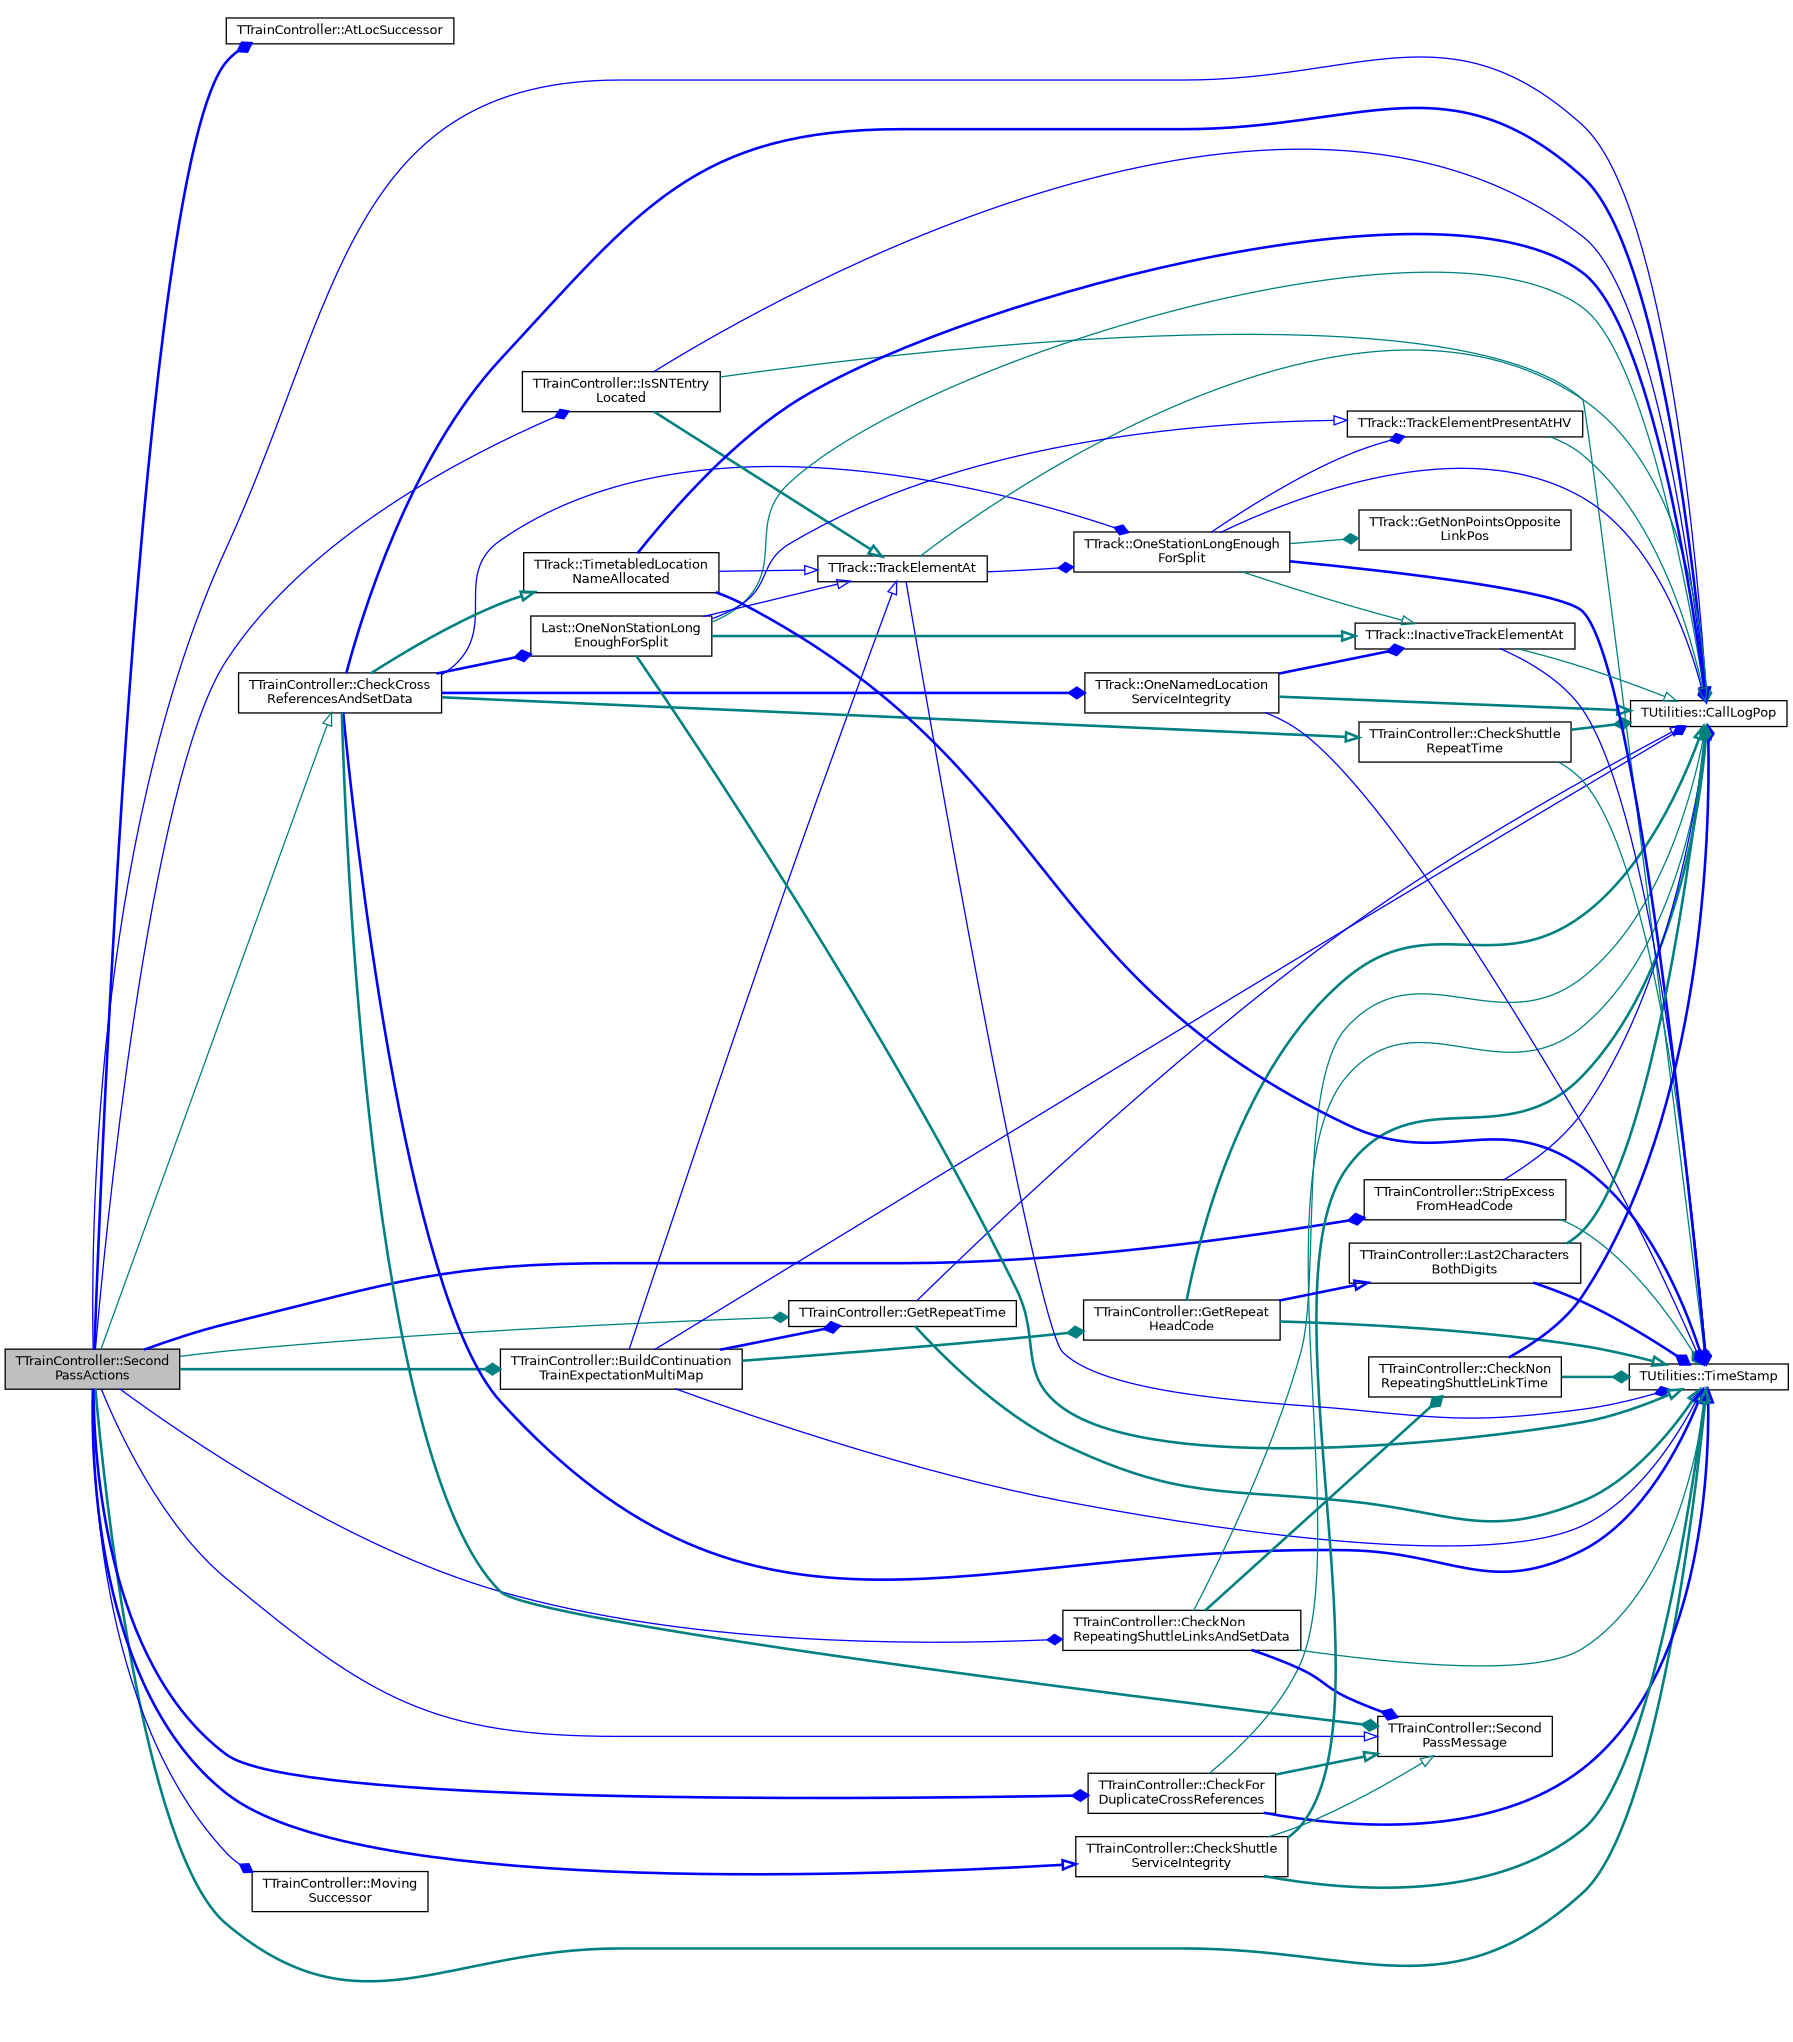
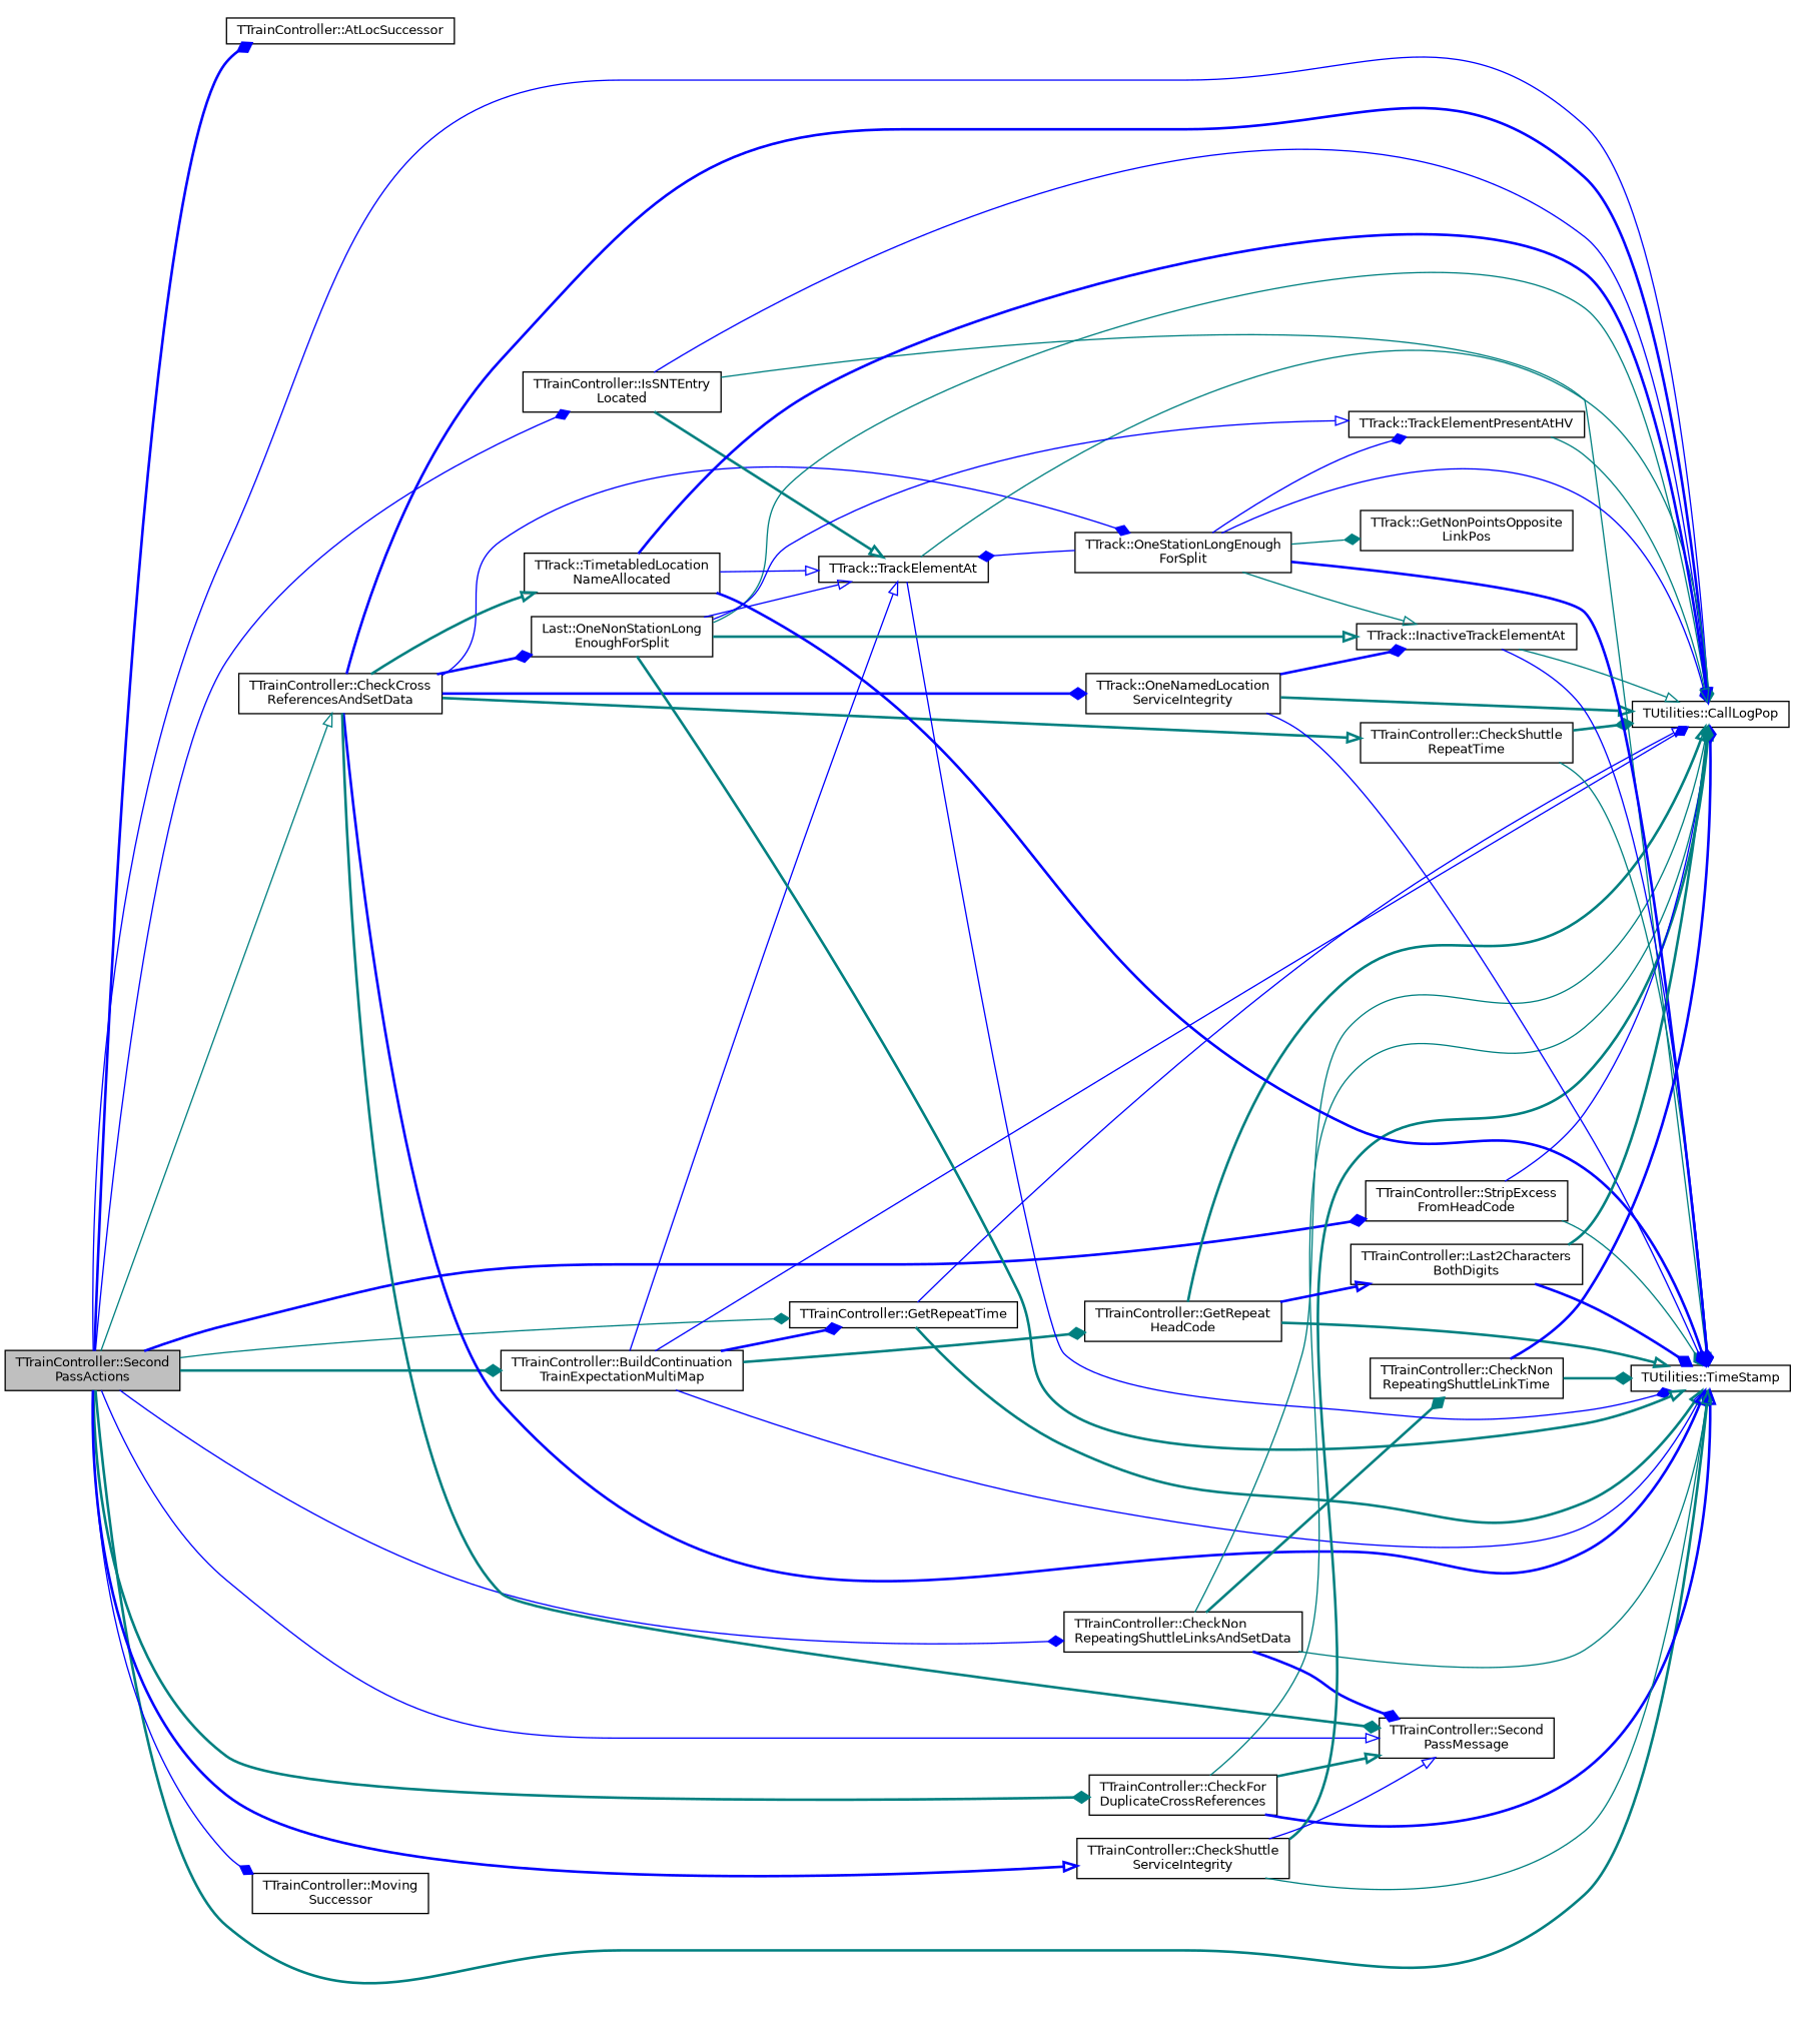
  digraph {
    rankdir=LR
    node [color=black fillcolor=white fontname=Helvetica fontsize=10 shape=record style=filled]
    edge [arrowhead=diamond color=blue fontname=Helvetica fontsize=10 labelfontname=Helvetica labelfontsize=10 style=bold]
    n1 [fillcolor=grey75 fontcolor=black height=0.2 label="TTrainController::Second\lPassActions" width=0.4]
    n2 [height=0.2 label="TTrainController::AtLocSuccessor" width=0.4]
    n3 [height=0.2 label="TTrainController::BuildContinuation\lTrainExpectationMultiMap" width=0.4]
    n4 [height=0.2 label="TUtilities::CallLogPop" width=0.4]
    n5 [height=0.2 label="TUtilities::TimeStamp" width=0.4]
    n6 [height=0.2 label="TTrainController::GetRepeatTime" width=0.4]
    n7 [height=0.2 label="TTrainController::CheckCross\lReferencesAndSetData" width=0.4]
    n8 [height=0.2 label="TTrainController::Second\lPassMessage" width=0.4]
    n9 [height=0.2 label="TTrainController::CheckFor\lDuplicateCrossReferences" width=0.4]
    n10 [height=0.2 label="TTrainController::CheckNon\lRepeatingShuttleLinksAndSetData" width=0.4]
    n11 [height=0.2 label="TTrainController::CheckShuttle\lServiceIntegrity" width=0.4]
    n12 [height=0.2 label="TTrainController::IsSNTEntry\lLocated" width=0.4]
    n13 [height=0.2 label="TTrainController::Moving\lSuccessor" width=0.4]
    n14 [height=0.2 label="TTrainController::StripExcess\lFromHeadCode" width=0.4]
    n15 [height=0.2 label="TTrainController::GetRepeat\lHeadCode" width=0.4]
    n16 [height=0.2 label="TTrack::TrackElementAt" width=0.4]
    n17 [height=0.2 label="TTrainController::CheckShuttle\lRepeatTime" width=0.4]
    n18 [height=0.2 label="TTrack::OneNamedLocation\lServiceIntegrity" width=0.4]
    n19 [height=0.2 label="Last::OneNonStationLong\lEnoughForSplit" width=0.4]
    n20 [height=0.2 label="TTrack::OneStationLongEnough\lForSplit" width=0.4]
    n21 [height=0.2 label="TTrack::TimetabledLocation\lNameAllocated" width=0.4]
    n22 [height=0.2 label="TTrainController::CheckNon\lRepeatingShuttleLinkTime" width=0.4]
    n23 [height=0.2 label="TTrainController::Last2Characters\lBothDigits" width=0.4]
    n24 [height=0.2 label="TTrack::InactiveTrackElementAt" width=0.4]
    n25 [height=0.2 label="TTrack::TrackElementPresentAtHV" width=0.4]
    n26 [height=0.2 label="TTrack::GetNonPointsOpposite\lLinkPos" width=0.4]
    n1 -> n2
    n1 -> n3 [color=teal]
    n1 -> n4 [arrowhead=onormal style=solid]
    n1 -> n5 [color=teal]
    n1 -> n6 [color=teal style=solid]
    n1 -> n7 [arrowhead=onormal color=teal style=solid]
    n1 -> n8 [arrowhead=onormal style=solid]
-   n1 -> n9
+   n1 -> n9 [color=teal]
    n1 -> n10 [style=solid]
    n1 -> n11 [arrowhead=onormal]
    n1 -> n12 [style=solid]
    n1 -> n13 [style=solid]
    n1 -> n14
    n3 -> n4 [style=solid]
    n3 -> n5 [arrowhead=onormal style=solid]
    n3 -> n6
    n3 -> n15 [color=teal]
    n3 -> n16 [arrowhead=onormal style=solid]
    n6 -> n4 [arrowhead=onormal style=solid]
    n6 -> n5 [arrowhead=onormal color=teal]
    n7 -> n4 [arrowhead=onormal]
    n7 -> n5 [arrowhead=onormal]
    n7 -> n8 [color=teal]
    n7 -> n17 [arrowhead=onormal color=teal]
    n7 -> n18
    n7 -> n19
    n7 -> n20 [style=solid]
    n7 -> n21 [arrowhead=onormal color=teal]
    n9 -> n4 [color=teal style=solid]
    n9 -> n5 [arrowhead=onormal]
    n9 -> n8 [arrowhead=onormal color=teal]
    n10 -> n4 [arrowhead=onormal color=teal style=solid]
    n10 -> n5 [arrowhead=onormal color=teal style=solid]
    n10 -> n8
    n10 -> n22 [color=teal]
    n11 -> n4 [arrowhead=onormal color=teal]
-   n11 -> n5 [arrowhead=onormal color=teal]
-   n11 -> n8 [arrowhead=onormal color=teal style=solid]
+   n11 -> n5 [arrowhead=onormal color=teal style=solid]
+   n11 -> n8 [arrowhead=onormal style=solid]
    n12 -> n4 [style=solid]
    n12 -> n5 [arrowhead=onormal color=teal style=solid]
    n12 -> n16 [arrowhead=onormal color=teal]
    n14 -> n4 [style=solid]
    n14 -> n5 [color=teal style=solid]
    n15 -> n4 [arrowhead=onormal color=teal]
    n15 -> n5 [arrowhead=onormal color=teal]
    n15 -> n23 [arrowhead=onormal]
    n16 -> n4 [color=teal style=solid]
    n16 -> n5 [style=solid]
    n17 -> n4 [color=teal]
    n17 -> n5 [color=teal style=solid]
    n18 -> n4 [arrowhead=onormal color=teal]
    n18 -> n5 [style=solid]
    n18 -> n24
    n19 -> n4 [color=teal style=solid]
    n19 -> n5 [arrowhead=onormal color=teal]
    n19 -> n16 [arrowhead=onormal style=solid]
    n19 -> n24 [arrowhead=onormal color=teal]
    n19 -> n25 [arrowhead=onormal style=solid]
    n20 -> n4 [style=solid]
    n20 -> n5
-   n16 -> n20 [style=solid]
+   n20 -> n16 [style=solid]
    n20 -> n24 [arrowhead=onormal color=teal style=solid]
    n20 -> n25 [style=solid]
    n20 -> n26 [color=teal style=solid]
    n21 -> n4 [arrowhead=onormal]
    n21 -> n5
    n21 -> n16 [arrowhead=onormal style=solid]
    n22 -> n4
    n22 -> n5 [color=teal]
    n23 -> n4 [color=teal]
    n23 -> n5
    n24 -> n4 [arrowhead=onormal color=teal style=solid]
    n24 -> n5 [style=solid]
    n25 -> n4 [arrowhead=onormal color=teal style=solid]
  }
